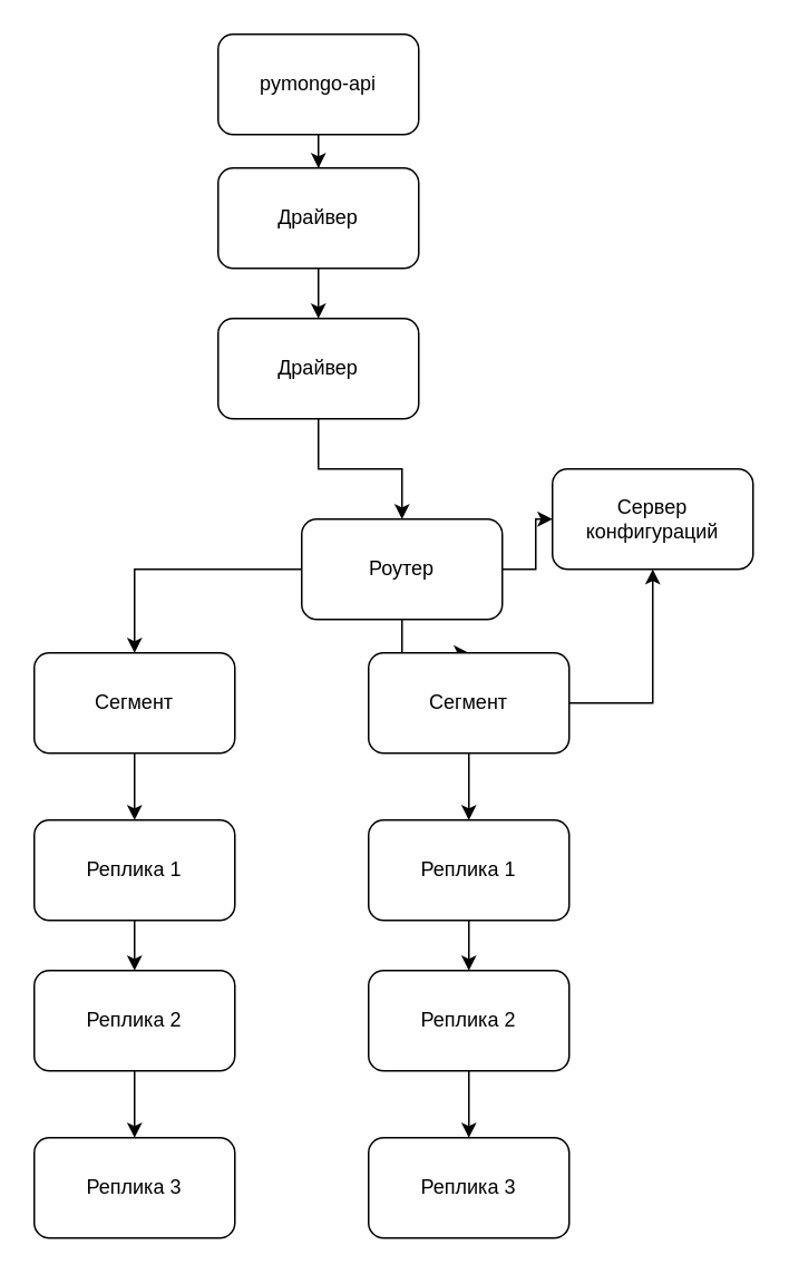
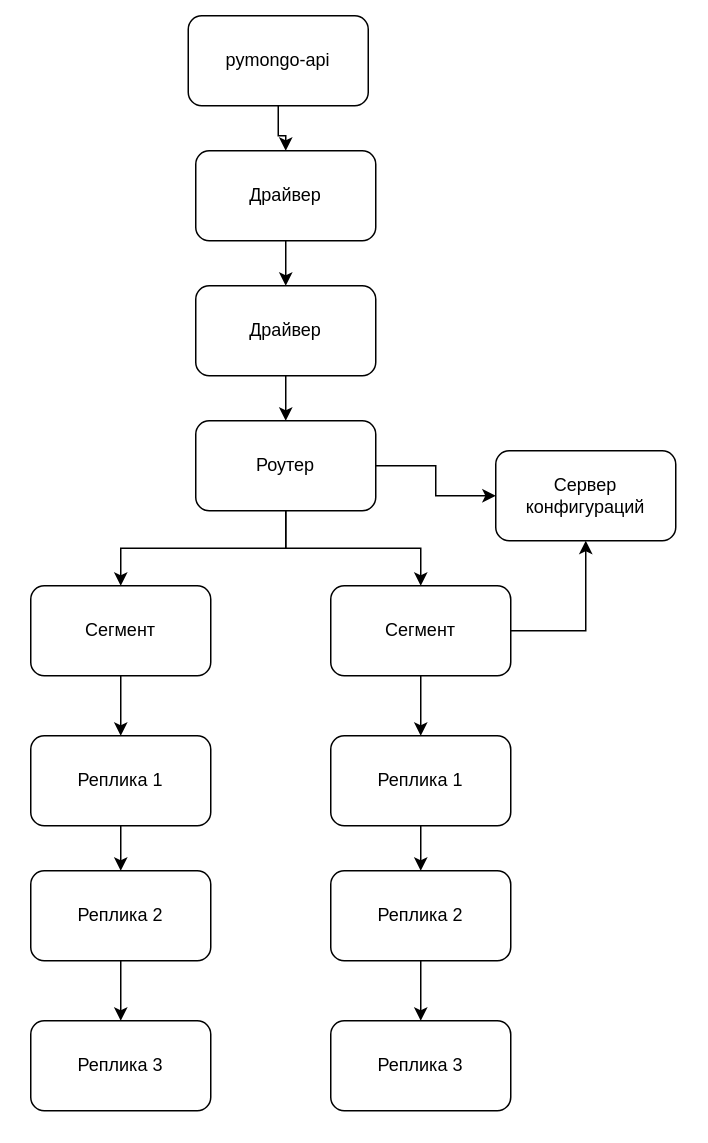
  <mxCell id="0" />
  <mxCell id="1" parent="0" />
- <mxCell id="2" value="pymongo-api" style="rounded=1;whiteSpace=wrap;html=1;" parent="1" vertex="1"><mxGeometry x="130" y="20" width="120" height="60" as="geometry" /></mxCell>
+ <mxCell id="2" value="pymongo-api" style="rounded=1;whiteSpace=wrap;html=1;" parent="1" vertex="1"><mxGeometry x="125" y="10" width="120" height="60" as="geometry" /></mxCell>
  <mxCell id="3" style="edgeStyle=orthogonalEdgeStyle;rounded=0;orthogonalLoop=1;jettySize=auto;html=1;" parent="1" source="2" target="5" edge="1"><mxGeometry relative="1" as="geometry"><mxPoint x="190" y="210" as="targetPoint" /></mxGeometry></mxCell>
  <mxCell id="4" style="edgeStyle=orthogonalEdgeStyle;rounded=0;orthogonalLoop=1;jettySize=auto;html=1;" edge="1" parent="1" source="5" target="7"><mxGeometry relative="1" as="geometry" /></mxCell>
  <mxCell id="5" value="Драйвер" style="rounded=1;whiteSpace=wrap;html=1;" vertex="1" parent="1"><mxGeometry x="130" y="100" width="120" height="60" as="geometry" /></mxCell>
  <mxCell id="6" value="" style="edgeStyle=orthogonalEdgeStyle;rounded=0;orthogonalLoop=1;jettySize=auto;html=1;" edge="1" parent="1" source="7" target="11"><mxGeometry relative="1" as="geometry" /></mxCell>
  <mxCell id="7" value="Драйвер" style="rounded=1;whiteSpace=wrap;html=1;" vertex="1" parent="1"><mxGeometry x="130" y="190" width="120" height="60" as="geometry" /></mxCell>
  <mxCell id="8" value="" style="edgeStyle=orthogonalEdgeStyle;rounded=0;orthogonalLoop=1;jettySize=auto;html=1;" edge="1" parent="1" source="11" target="13"><mxGeometry relative="1" as="geometry" /></mxCell>
  <mxCell id="9" value="" style="edgeStyle=orthogonalEdgeStyle;rounded=0;orthogonalLoop=1;jettySize=auto;html=1;" edge="1" parent="1" source="11" target="15"><mxGeometry relative="1" as="geometry" /></mxCell>
  <mxCell id="10" value="" style="edgeStyle=orthogonalEdgeStyle;rounded=0;orthogonalLoop=1;jettySize=auto;html=1;" edge="1" parent="1" source="11" target="16"><mxGeometry relative="1" as="geometry" /></mxCell>
- <mxCell id="11" value="Роутер" style="whiteSpace=wrap;html=1;rounded=1;" vertex="1" parent="1"><mxGeometry x="180" y="310" width="120" height="60" as="geometry" /></mxCell>
+ <mxCell id="11" value="Роутер" style="whiteSpace=wrap;html=1;rounded=1;" vertex="1" parent="1"><mxGeometry x="130" y="280" width="120" height="60" as="geometry" /></mxCell>
  <mxCell id="12" value="" style="edgeStyle=orthogonalEdgeStyle;rounded=0;orthogonalLoop=1;jettySize=auto;html=1;" edge="1" parent="1" source="13" target="18"><mxGeometry relative="1" as="geometry" /></mxCell>
  <mxCell id="13" value="Сегмент" style="whiteSpace=wrap;html=1;rounded=1;" vertex="1" parent="1"><mxGeometry x="20" y="390" width="120" height="60" as="geometry" /></mxCell>
  <mxCell id="14" style="edgeStyle=orthogonalEdgeStyle;rounded=0;orthogonalLoop=1;jettySize=auto;html=1;" edge="1" parent="1" source="15" target="16"><mxGeometry relative="1" as="geometry"><Array as="points"><mxPoint x="390" y="420" /></Array></mxGeometry></mxCell>
  <mxCell id="15" value="Сегмент" style="whiteSpace=wrap;html=1;rounded=1;" vertex="1" parent="1"><mxGeometry x="220" y="390" width="120" height="60" as="geometry" /></mxCell>
- <mxCell id="16" value="Сервер конфигураций" style="whiteSpace=wrap;html=1;rounded=1;" vertex="1" parent="1"><mxGeometry x="330" y="280" width="120" height="60" as="geometry" /></mxCell>
+ <mxCell id="16" value="Сервер конфигураций" style="whiteSpace=wrap;html=1;rounded=1;" vertex="1" parent="1"><mxGeometry x="330" y="300" width="120" height="60" as="geometry" /></mxCell>
  <mxCell id="17" value="" style="edgeStyle=orthogonalEdgeStyle;rounded=0;orthogonalLoop=1;jettySize=auto;html=1;" edge="1" parent="1" source="18" target="20"><mxGeometry relative="1" as="geometry" /></mxCell>
  <mxCell id="18" value="Реплика 1" style="whiteSpace=wrap;html=1;rounded=1;" vertex="1" parent="1"><mxGeometry x="20" y="490" width="120" height="60" as="geometry" /></mxCell>
  <mxCell id="19" value="" style="edgeStyle=orthogonalEdgeStyle;rounded=0;orthogonalLoop=1;jettySize=auto;html=1;" edge="1" parent="1" source="20" target="21"><mxGeometry relative="1" as="geometry" /></mxCell>
  <mxCell id="20" value="Реплика 2" style="whiteSpace=wrap;html=1;rounded=1;" vertex="1" parent="1"><mxGeometry x="20" y="580" width="120" height="60" as="geometry" /></mxCell>
  <mxCell id="21" value="Реплика 3" style="whiteSpace=wrap;html=1;rounded=1;" vertex="1" parent="1"><mxGeometry x="20" y="680" width="120" height="60" as="geometry" /></mxCell>
  <mxCell id="22" value="" style="edgeStyle=orthogonalEdgeStyle;rounded=0;orthogonalLoop=1;jettySize=auto;html=1;" edge="1" parent="1" target="24" source="15"><mxGeometry relative="1" as="geometry"><mxPoint x="280" y="450" as="sourcePoint" /></mxGeometry></mxCell>
  <mxCell id="23" value="" style="edgeStyle=orthogonalEdgeStyle;rounded=0;orthogonalLoop=1;jettySize=auto;html=1;" edge="1" parent="1" source="24" target="26"><mxGeometry relative="1" as="geometry" /></mxCell>
  <mxCell id="24" value="Реплика 1" style="whiteSpace=wrap;html=1;rounded=1;" vertex="1" parent="1"><mxGeometry x="220" y="490" width="120" height="60" as="geometry" /></mxCell>
  <mxCell id="25" value="" style="edgeStyle=orthogonalEdgeStyle;rounded=0;orthogonalLoop=1;jettySize=auto;html=1;" edge="1" parent="1" source="26" target="27"><mxGeometry relative="1" as="geometry" /></mxCell>
  <mxCell id="26" value="Реплика 2" style="whiteSpace=wrap;html=1;rounded=1;" vertex="1" parent="1"><mxGeometry x="220" y="580" width="120" height="60" as="geometry" /></mxCell>
  <mxCell id="27" value="Реплика 3" style="whiteSpace=wrap;html=1;rounded=1;" vertex="1" parent="1"><mxGeometry x="220" y="680" width="120" height="60" as="geometry" /></mxCell>
